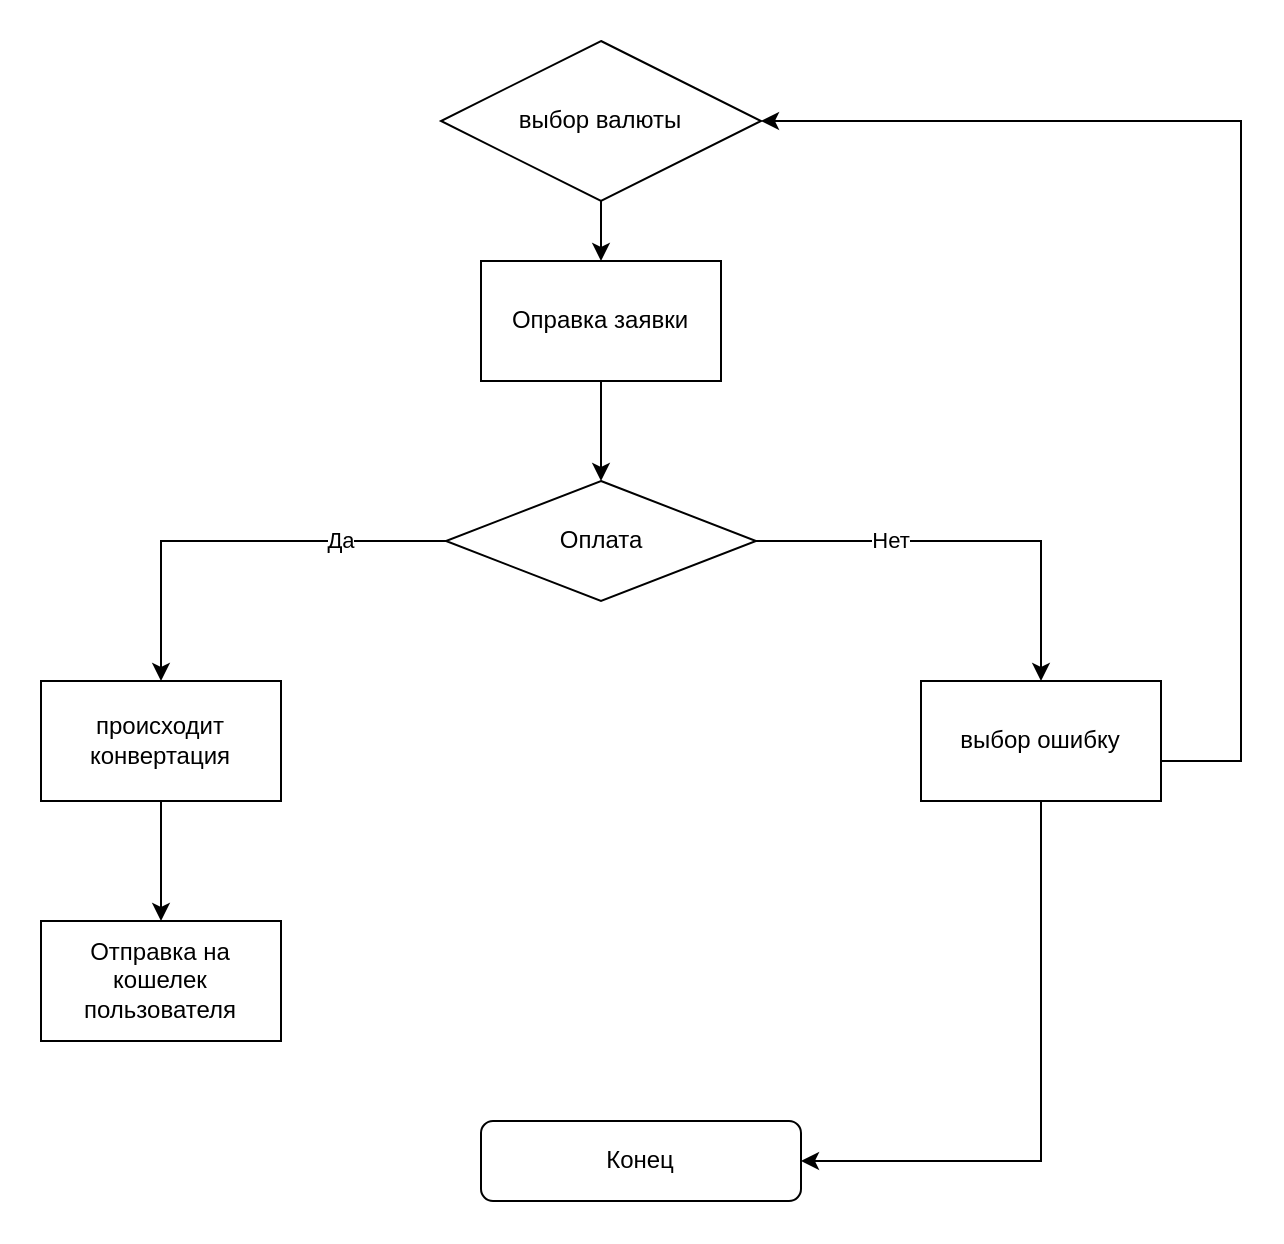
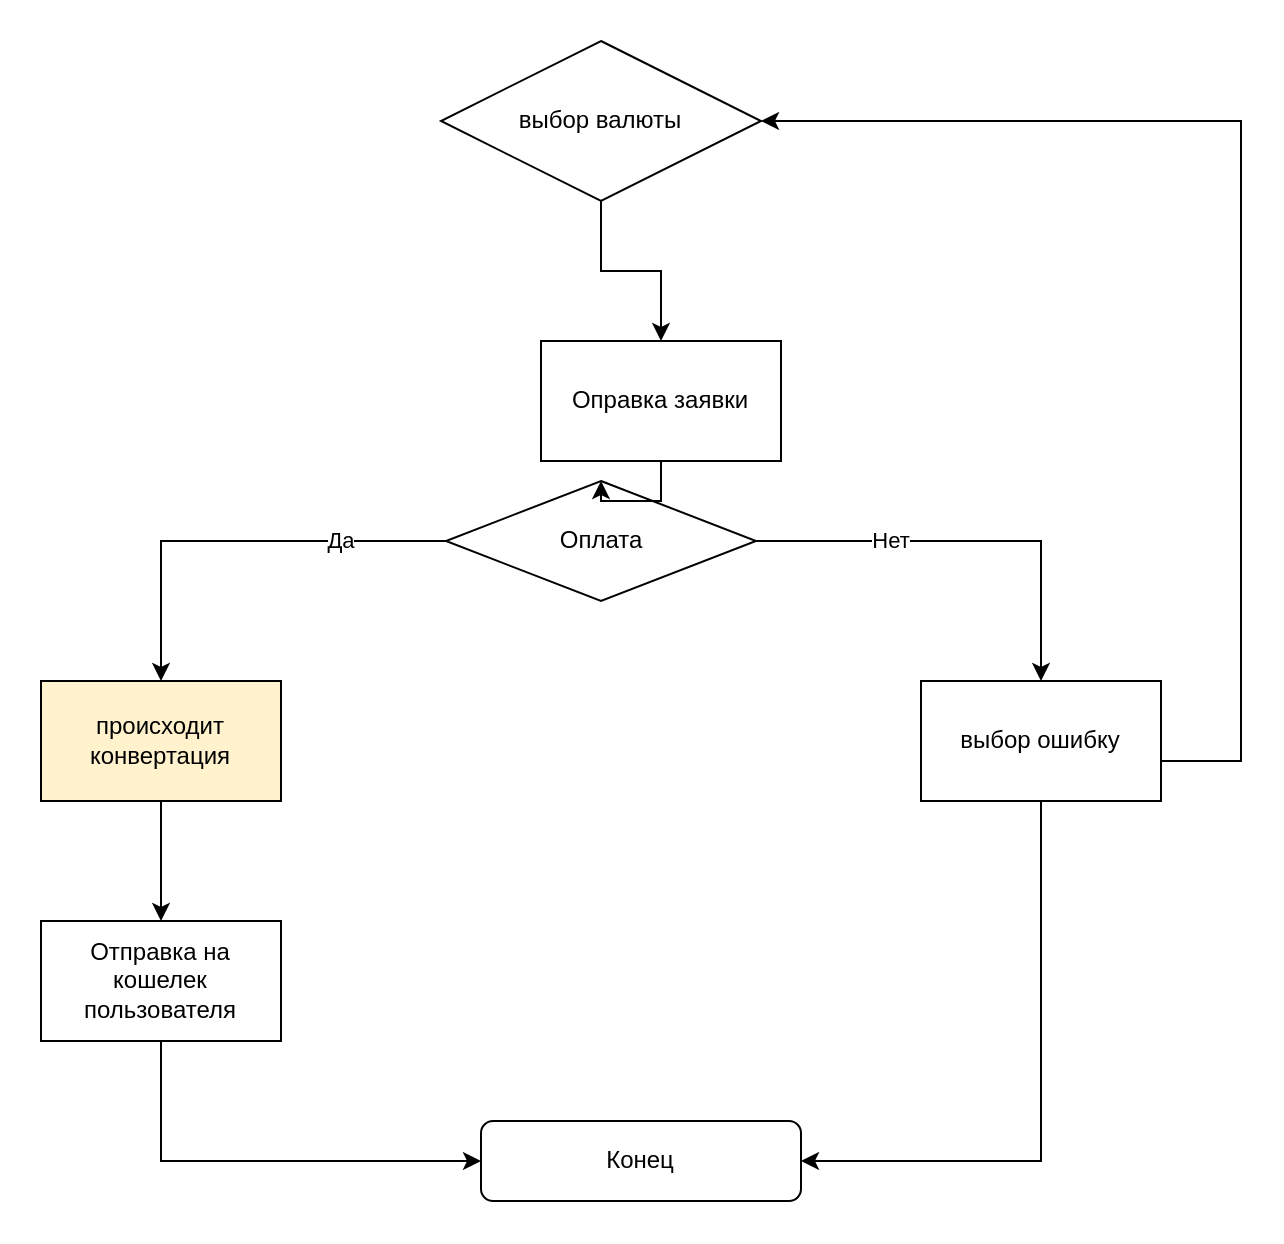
  <mxCell id="0" />
  <mxCell id="1" parent="0" />
  <mxCell id="2" value="Конец" style="rounded=1;whiteSpace=wrap;html=1;" parent="1" vertex="1"><mxGeometry x="240" y="560" width="160" height="40" as="geometry" /></mxCell>
  <mxCell id="3" style="edgeStyle=orthogonalEdgeStyle;rounded=0;orthogonalLoop=1;jettySize=auto;html=1;" parent="1" source="4" target="18" edge="1"><mxGeometry relative="1" as="geometry" /></mxCell>
  <mxCell id="4" value="выбор валюты" style="rhombus;whiteSpace=wrap;html=1;" parent="1" vertex="1"><mxGeometry x="220" width="160" height="80" as="geometry" y="20" /></mxCell>
  <mxCell id="5" style="edgeStyle=orthogonalEdgeStyle;rounded=0;orthogonalLoop=1;jettySize=auto;html=1;" parent="1" source="9" target="12" edge="1"><mxGeometry relative="1" as="geometry" /></mxCell>
  <mxCell id="6" value="Да" style="edgeLabel;html=1;align=center;verticalAlign=middle;resizable=0;points=[];" parent="5" vertex="1" connectable="0"><mxGeometry x="-0.505" y="-1" relative="1" as="geometry"><mxPoint as="offset" /></mxGeometry></mxCell>
  <mxCell id="7" style="edgeStyle=orthogonalEdgeStyle;rounded=0;orthogonalLoop=1;jettySize=auto;html=1;entryX=0.5;entryY=0;entryDx=0;entryDy=0;" parent="1" source="9" target="10" edge="1"><mxGeometry relative="1" as="geometry" /></mxCell>
  <mxCell id="8" value="Нет" style="edgeLabel;html=1;align=center;verticalAlign=middle;resizable=0;points=[];" parent="7" vertex="1" connectable="0"><mxGeometry x="-0.371" y="1" relative="1" as="geometry"><mxPoint as="offset" /></mxGeometry></mxCell>
  <mxCell id="9" value="Оплата" style="rhombus;whiteSpace=wrap;html=1;" parent="1" vertex="1"><mxGeometry x="222.5" y="240" width="155" height="60" as="geometry" /></mxCell>
  <mxCell id="10" value="выбор ошибку" style="rounded=0;whiteSpace=wrap;html=1;" parent="1" vertex="1"><mxGeometry x="460" y="340" width="120" height="60" as="geometry" /></mxCell>
  <mxCell id="11" style="edgeStyle=orthogonalEdgeStyle;rounded=0;orthogonalLoop=1;jettySize=auto;html=1;entryX=0.5;entryY=0;entryDx=0;entryDy=0;" parent="1" source="12" target="13" edge="1"><mxGeometry relative="1" as="geometry" /></mxCell>
- <mxCell id="12" value="происходит конвертация" style="rounded=0;whiteSpace=wrap;html=1;" parent="1" vertex="1"><mxGeometry x="20" y="340" width="120" height="60" as="geometry" /></mxCell>
+ <mxCell id="12" value="происходит конвертация" style="rounded=0;whiteSpace=wrap;html=1;fillColor=#fff2cc;" parent="1" vertex="1"><mxGeometry x="20" y="340" width="120" height="60" as="geometry" /></mxCell>
  <mxCell id="13" value="Отправка на кошелек пользователя" style="rounded=0;whiteSpace=wrap;html=1;" parent="1" vertex="1"><mxGeometry x="20" y="460" width="120" height="60" as="geometry" /></mxCell>
  <mxCell id="14" value="" style="endArrow=classic;html=1;rounded=0;entryX=1;entryY=0.5;entryDx=0;entryDy=0;" parent="1" target="4" edge="1"><mxGeometry width="50" height="50" relative="1" as="geometry"><mxPoint x="580" y="380" as="sourcePoint" /><mxPoint x="630" y="330" as="targetPoint" /><Array as="points"><mxPoint x="620" y="380" /><mxPoint x="620" y="60" /></Array></mxGeometry></mxCell>
+ <mxCell id="15" value="" style="endArrow=classic;html=1;rounded=0;exitX=0.5;exitY=1;exitDx=0;exitDy=0;entryX=0;entryY=0.5;entryDx=0;entryDy=0;" parent="1" source="13" target="2" edge="1"><mxGeometry width="50" height="50" relative="1" as="geometry"><mxPoint x="60" y="600" as="sourcePoint" /><mxPoint x="220" y="575" as="targetPoint" /><Array as="points"><mxPoint x="80" y="580" /></Array></mxGeometry></mxCell>
  <mxCell id="16" value="" style="endArrow=classic;html=1;rounded=0;exitX=0.5;exitY=1;exitDx=0;exitDy=0;entryX=1;entryY=0.5;entryDx=0;entryDy=0;" parent="1" source="10" target="2" edge="1"><mxGeometry width="50" height="50" relative="1" as="geometry"><mxPoint x="460" y="530" as="sourcePoint" /><mxPoint x="410" y="575" as="targetPoint" /><Array as="points"><mxPoint x="520" y="580" /></Array></mxGeometry></mxCell>
  <mxCell id="17" style="edgeStyle=orthogonalEdgeStyle;rounded=0;orthogonalLoop=1;jettySize=auto;html=1;entryX=0.5;entryY=0;entryDx=0;entryDy=0;" parent="1" source="18" target="9" edge="1"><mxGeometry relative="1" as="geometry" /></mxCell>
- <mxCell id="18" value="Оправка заявки" style="rounded=0;whiteSpace=wrap;html=1;" parent="1" vertex="1"><mxGeometry x="240" y="130" width="120" height="60" as="geometry" /></mxCell>
+ <mxCell id="18" value="Оправка заявки" style="rounded=0;whiteSpace=wrap;html=1;" parent="1" vertex="1"><mxGeometry x="270" y="170" width="120" height="60" as="geometry" /></mxCell>
